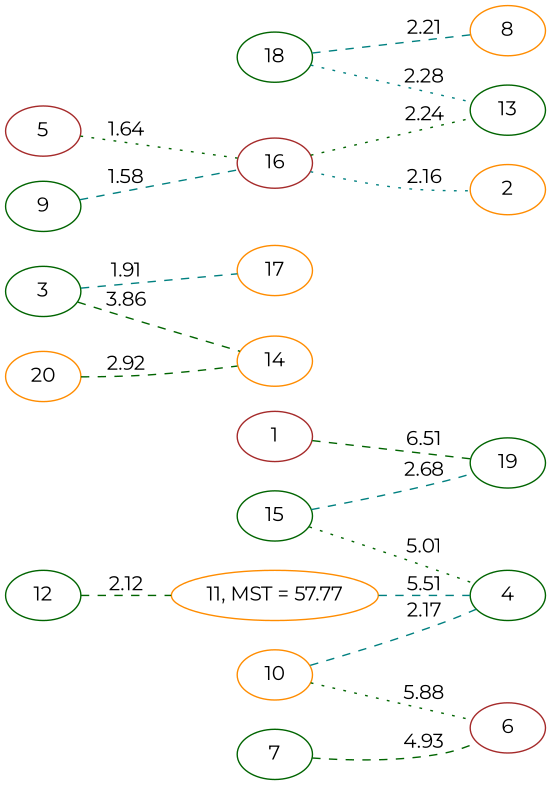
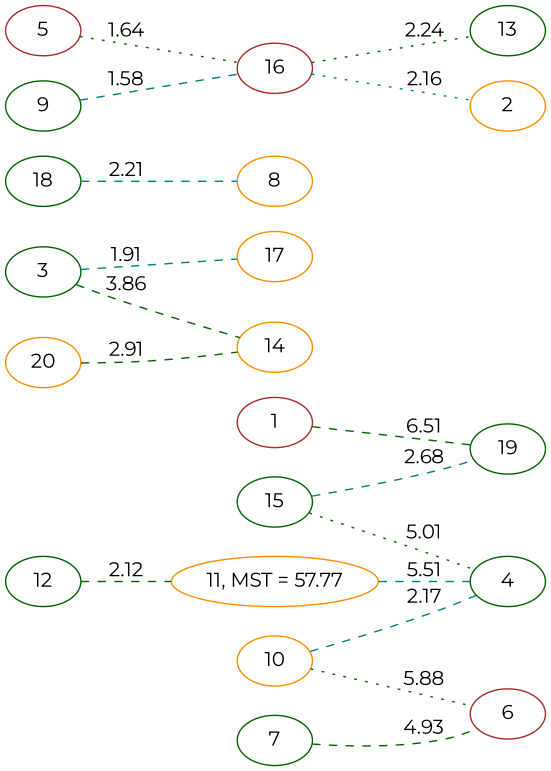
  graph {
    fontname=Montserrat
    rankdir=LR
    node [color=darkgreen fontname=Montserrat]
    edge [color=darkgreen fontname=Montserrat style=dashed]
    1 [color=brown]
    19
    10 [color=darkorange]
    6 [color=brown]
    4
    n6 [color=darkorange label="11, MST = 57.77"]
    14 [color=darkorange]
    15
    7
    3
    17 [color=darkorange]
    20 [color=darkorange]
    18
    13
    8 [color=darkorange]
    16 [color=brown]
    2 [color=darkorange]
    12
    5 [color=brown]
    9
    1 -- 19 [label=6.51]
    10 -- 6 [label=5.88 style=dotted]
    10 -- 4 [color=teal label=2.17]
    n6 -- 4 [color=teal label=5.51]
    15 -- 19 [color=teal label=2.68]
    15 -- 4 [label=5.01 style=dotted]
    7 -- 6 [label=4.93]
    3 -- 14 [label=3.86]
    3 -- 17 [color=teal label=1.91]
-   20 -- 14 [label=2.92]
-   18 -- 13 [color=teal label=2.28 style=dotted]
+   20 -- 14 [label=2.91]
    18 -- 8 [color=teal label=2.21]
    16 -- 13 [label=2.24 style=dotted]
    16 -- 2 [color=teal label=2.16 style=dotted]
    12 -- n6 [label=2.12]
    5 -- 16 [label=1.64 style=dotted]
    9 -- 16 [color=teal label=1.58]
  }
